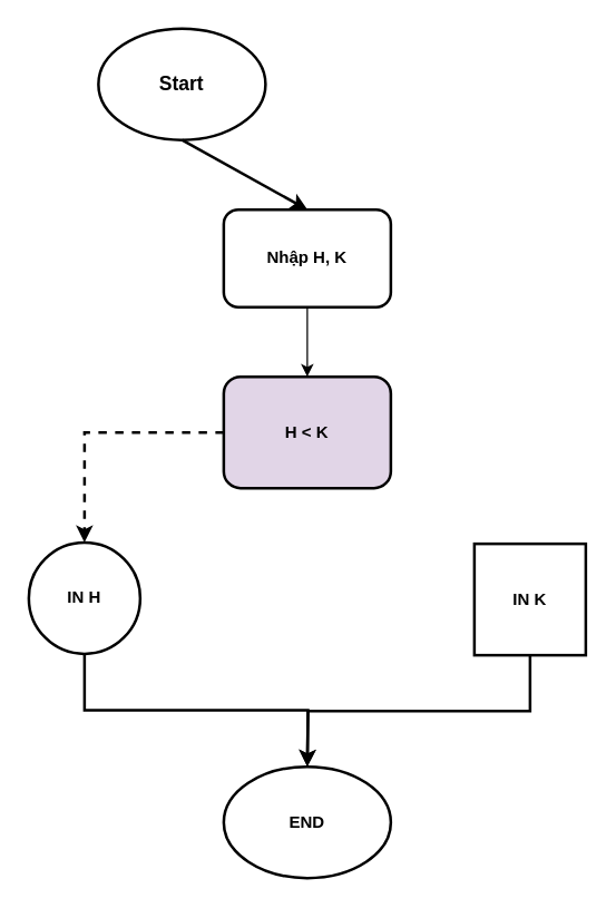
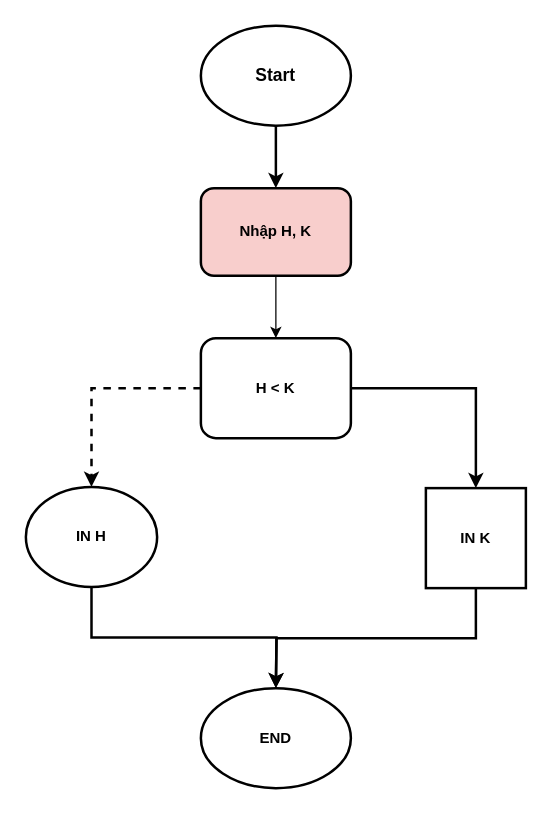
  <mxCell id="0" />
  <mxCell id="1" parent="0" />
- <mxCell id="2" value="&lt;font style=&quot;font-size: 14px;&quot;&gt;&lt;b&gt;Start&lt;/b&gt;&lt;/font&gt;" style="ellipse;whiteSpace=wrap;html=1;strokeWidth=2;" vertex="1" parent="1"><mxGeometry x="70" y="20" width="120" height="80" as="geometry" /></mxCell>
+ <mxCell id="2" value="&lt;font style=&quot;font-size: 14px;&quot;&gt;&lt;b&gt;Start&lt;/b&gt;&lt;/font&gt;" style="ellipse;whiteSpace=wrap;html=1;strokeWidth=2;" vertex="1" parent="1"><mxGeometry x="160" y="20" width="120" height="80" as="geometry" /></mxCell>
  <mxCell id="3" value="" style="endArrow=classic;html=1;rounded=0;exitX=0.5;exitY=1;exitDx=0;exitDy=0;strokeWidth=2;entryX=0.5;entryY=0;entryDx=0;entryDy=0;" edge="1" parent="1" source="2" target="5"><mxGeometry width="50" height="50" relative="1" as="geometry"><mxPoint x="170" y="190" as="sourcePoint" /><mxPoint x="220" y="140" as="targetPoint" /></mxGeometry></mxCell>
  <mxCell id="4" style="edgeStyle=orthogonalEdgeStyle;rounded=0;orthogonalLoop=1;jettySize=auto;html=1;exitX=0.5;exitY=1;exitDx=0;exitDy=0;" edge="1" parent="1" source="5"><mxGeometry relative="1" as="geometry"><mxPoint x="220" y="270" as="targetPoint" /></mxGeometry></mxCell>
- <mxCell id="5" value="&lt;b&gt;Nhập H, K&lt;/b&gt;" style="rounded=1;whiteSpace=wrap;html=1;strokeWidth=2;" vertex="1" parent="1"><mxGeometry x="160" y="150" width="120" height="70" as="geometry" /></mxCell>
+ <mxCell id="5" value="&lt;b&gt;Nhập H, K&lt;/b&gt;" style="rounded=1;whiteSpace=wrap;html=1;strokeWidth=2;fillColor=#f8cecc;" vertex="1" parent="1"><mxGeometry x="160" y="150" width="120" height="70" as="geometry" /></mxCell>
  <mxCell id="6" style="edgeStyle=orthogonalEdgeStyle;rounded=0;orthogonalLoop=1;jettySize=auto;html=1;exitX=0.5;exitY=1;exitDx=0;exitDy=0;strokeWidth=2;" edge="1" parent="1" source="7"><mxGeometry relative="1" as="geometry"><mxPoint x="220" y="550" as="targetPoint" /></mxGeometry></mxCell>
- <mxCell id="7" value="&lt;b&gt;IN H&lt;/b&gt;" style="ellipse;whiteSpace=wrap;html=1;aspect=fixed;strokeWidth=2;" vertex="1" parent="1"><mxGeometry x="20" y="389" width="80" height="80" as="geometry" /></mxCell>
+ <mxCell id="7" value="&lt;b&gt;IN H&lt;/b&gt;" style="ellipse;whiteSpace=wrap;html=1;aspect=fixed;strokeWidth=2;" vertex="1" parent="1"><mxGeometry x="20" y="389" width="105" height="80" as="geometry" /></mxCell>
  <mxCell id="8" style="edgeStyle=orthogonalEdgeStyle;rounded=0;orthogonalLoop=1;jettySize=auto;html=1;exitX=0.5;exitY=1;exitDx=0;exitDy=0;strokeWidth=2;" edge="1" parent="1" source="9"><mxGeometry relative="1" as="geometry"><mxPoint x="220" y="550" as="targetPoint" /></mxGeometry></mxCell>
  <mxCell id="9" value="&lt;b&gt;IN K&lt;/b&gt;" style="whiteSpace=wrap;html=1;aspect=fixed;strokeWidth=2;rounded=0;" vertex="1" parent="1"><mxGeometry x="340" y="390" width="80" height="80" as="geometry" /></mxCell>
+ <mxCell id="10" style="edgeStyle=orthogonalEdgeStyle;rounded=0;orthogonalLoop=1;jettySize=auto;html=1;exitX=1;exitY=0.5;exitDx=0;exitDy=0;entryX=0.5;entryY=0;entryDx=0;entryDy=0;strokeWidth=2;" edge="1" parent="1" source="12" target="9"><mxGeometry relative="1" as="geometry"><mxPoint x="380" y="310" as="targetPoint" /></mxGeometry></mxCell>
  <mxCell id="11" style="edgeStyle=orthogonalEdgeStyle;rounded=0;orthogonalLoop=1;jettySize=auto;html=1;exitX=0;exitY=0.5;exitDx=0;exitDy=0;entryX=0.5;entryY=0;entryDx=0;entryDy=0;strokeWidth=2;dashed=1;" edge="1" parent="1" source="12" target="7"><mxGeometry relative="1" as="geometry" /></mxCell>
- <mxCell id="12" value="&lt;b&gt;H &amp;lt; K&lt;/b&gt;" style="rounded=1;whiteSpace=wrap;html=1;strokeWidth=2;fillColor=#e1d5e7;" vertex="1" parent="1"><mxGeometry x="160" y="270" width="120" height="80" as="geometry" /></mxCell>
+ <mxCell id="12" value="&lt;b&gt;H &amp;lt; K&lt;/b&gt;" style="rounded=1;whiteSpace=wrap;html=1;strokeWidth=2;" vertex="1" parent="1"><mxGeometry x="160" y="270" width="120" height="80" as="geometry" /></mxCell>
  <mxCell id="13" value="&lt;font size=&quot;1&quot;&gt;&lt;b style=&quot;font-size: 12px;&quot;&gt;END&lt;/b&gt;&lt;/font&gt;" style="ellipse;whiteSpace=wrap;html=1;strokeWidth=2;" vertex="1" parent="1"><mxGeometry x="160" y="550" width="120" height="80" as="geometry" /></mxCell>
